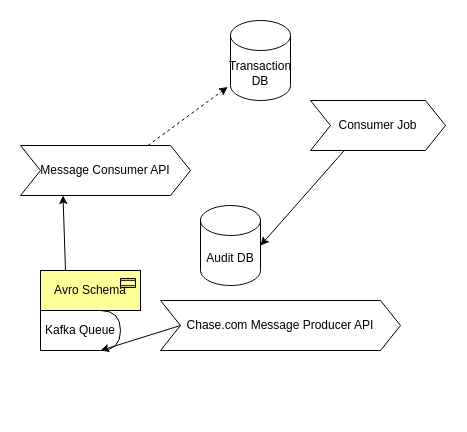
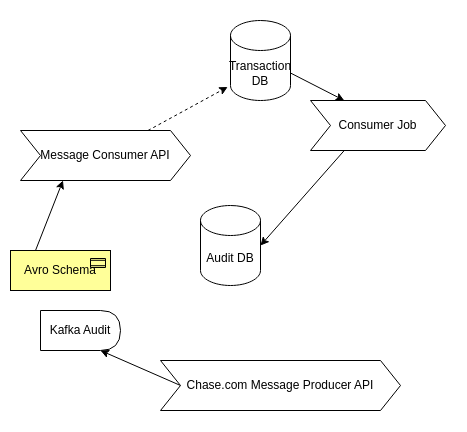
  <mxCell id="0" />
  <mxCell id="1" parent="0" />
+ <mxCell id="2" style="edgeStyle=none;html=1;exitX=1;exitY=0;exitDx=0;exitDy=52.5;exitPerimeter=0;entryX=0.25;entryY=0;entryDx=0;entryDy=0;" edge="1" parent="1" source="3" target="12"><mxGeometry relative="1" as="geometry" /></mxCell>
  <mxCell id="3" value="Transaction DB" style="shape=cylinder3;whiteSpace=wrap;html=1;boundedLbl=1;backgroundOutline=1;size=15;" vertex="1" parent="1"><mxGeometry x="230" y="20" width="60" height="80" as="geometry" /></mxCell>
- <mxCell id="4" value="Message Consumer API" style="shape=step;perimeter=stepPerimeter;whiteSpace=wrap;html=1;fixedSize=1;" vertex="1" parent="1"><mxGeometry x="20" y="145" width="170" height="50" as="geometry" /></mxCell>
- <mxCell id="5" value="Kafka Queue" style="shape=delay;whiteSpace=wrap;html=1;" vertex="1" parent="1"><mxGeometry x="40" y="310" width="80" height="40" as="geometry" /></mxCell>
+ <mxCell id="4" value="Message Consumer API" style="shape=step;perimeter=stepPerimeter;whiteSpace=wrap;html=1;fixedSize=1;" vertex="1" parent="1"><mxGeometry x="20" y="130" width="170" height="50" as="geometry" /></mxCell>
+ <mxCell id="5" value="Kafka Audit" style="shape=delay;whiteSpace=wrap;html=1;" vertex="1" parent="1"><mxGeometry x="40" y="310" width="80" height="40" as="geometry" /></mxCell>
  <mxCell id="6" style="edgeStyle=none;html=1;exitX=0.25;exitY=0;exitDx=0;exitDy=0;exitPerimeter=0;entryX=0.25;entryY=1;entryDx=0;entryDy=0;" edge="1" parent="1" source="7" target="4"><mxGeometry relative="1" as="geometry" /></mxCell>
- <mxCell id="7" value="Avro Schema" style="html=1;outlineConnect=0;whiteSpace=wrap;fillColor=#ffff99;shape=mxgraph.archimate3.application;appType=contract;archiType=square;" vertex="1" parent="1"><mxGeometry x="40" y="270" width="100" height="40" as="geometry" /></mxCell>
+ <mxCell id="7" value="Avro Schema" style="html=1;outlineConnect=0;whiteSpace=wrap;fillColor=#ffff99;shape=mxgraph.archimate3.application;appType=contract;archiType=square;" vertex="1" parent="1"><mxGeometry x="10" y="250" width="100" height="40" as="geometry" /></mxCell>
  <mxCell id="8" style="edgeStyle=none;html=1;exitX=0;exitY=0.5;exitDx=0;exitDy=0;entryX=0.75;entryY=1;entryDx=0;entryDy=0;" edge="1" parent="1" source="9" target="5"><mxGeometry relative="1" as="geometry" /></mxCell>
- <mxCell id="9" value="Chase.com Message Producer API" style="shape=step;perimeter=stepPerimeter;whiteSpace=wrap;html=1;fixedSize=1;" vertex="1" parent="1"><mxGeometry x="160" y="300" width="240" height="50" as="geometry" /></mxCell>
+ <mxCell id="9" value="Chase.com Message Producer API" style="shape=step;perimeter=stepPerimeter;whiteSpace=wrap;html=1;fixedSize=1;" vertex="1" parent="1"><mxGeometry x="160" y="360" width="240" height="50" as="geometry" /></mxCell>
  <mxCell id="10" style="edgeStyle=none;html=1;exitX=0.75;exitY=0;exitDx=0;exitDy=0;entryX=-0.047;entryY=0.831;entryDx=0;entryDy=0;entryPerimeter=0;dashed=1;" edge="1" parent="1" source="4" target="3"><mxGeometry relative="1" as="geometry" /></mxCell>
  <mxCell id="11" value="Audit DB" style="shape=cylinder3;whiteSpace=wrap;html=1;boundedLbl=1;backgroundOutline=1;size=15;" vertex="1" parent="1"><mxGeometry x="200" y="205" width="60" height="80" as="geometry" /></mxCell>
  <mxCell id="12" value="Consumer Job" style="shape=step;perimeter=stepPerimeter;whiteSpace=wrap;html=1;fixedSize=1;" vertex="1" parent="1"><mxGeometry x="310" y="100" width="135" height="50" as="geometry" /></mxCell>
  <mxCell id="13" style="edgeStyle=none;html=1;exitX=0.25;exitY=1;exitDx=0;exitDy=0;entryX=1;entryY=0.5;entryDx=0;entryDy=0;entryPerimeter=0;" edge="1" parent="1" source="12" target="11"><mxGeometry relative="1" as="geometry" /></mxCell>
